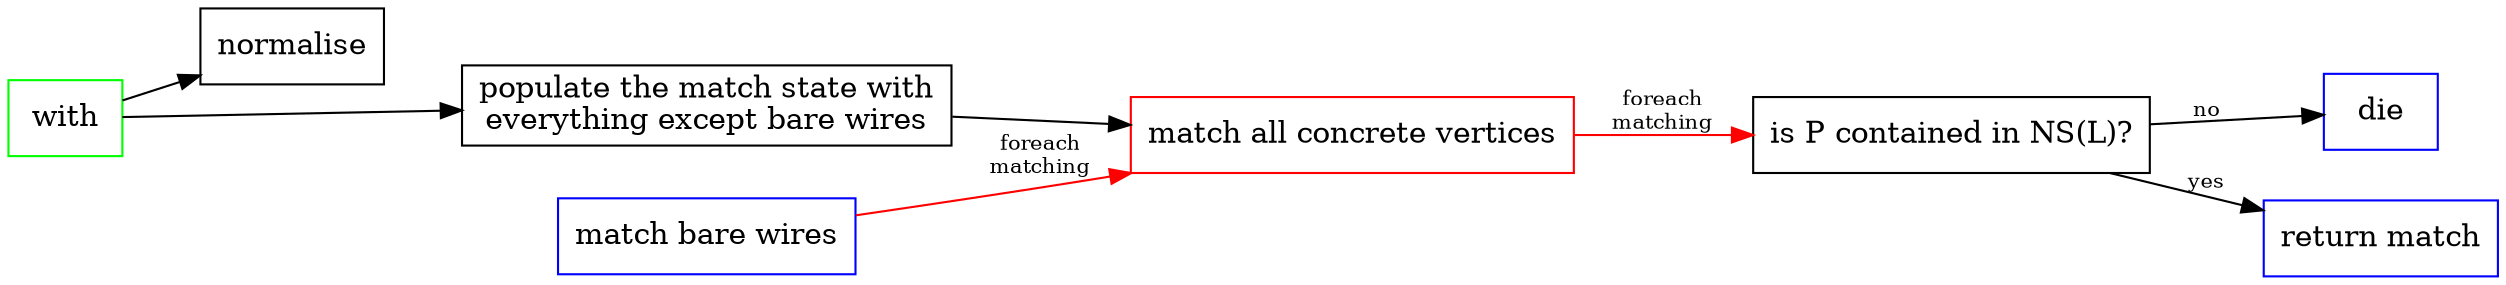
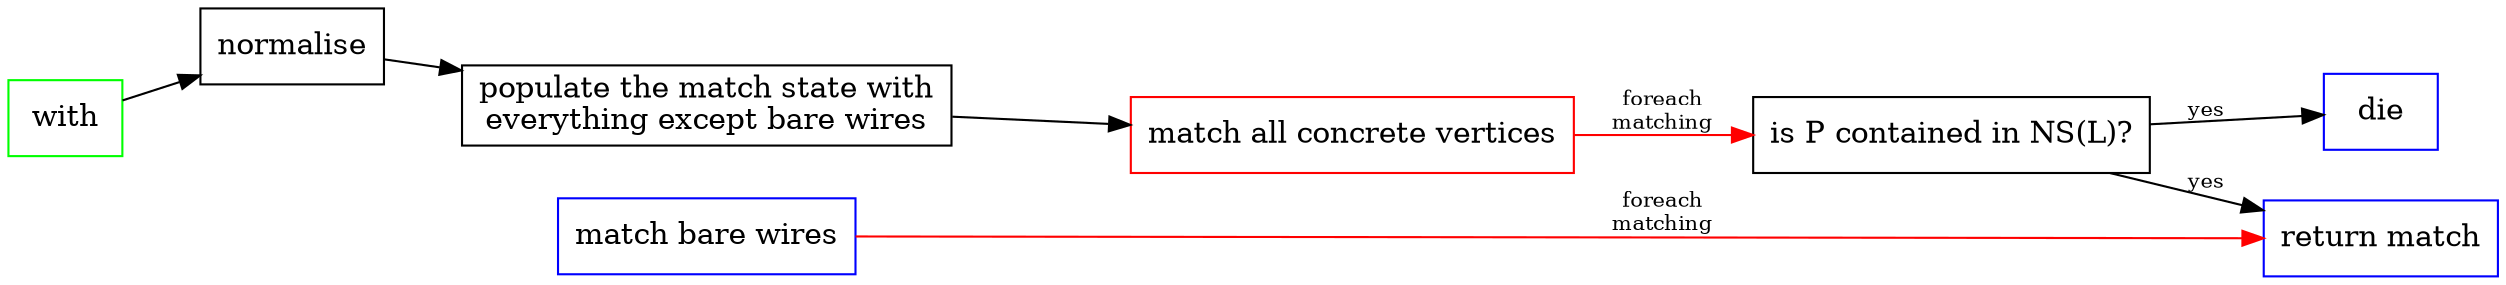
  digraph {
    rankdir=LR
    node [shape=box]
    edge [fontsize=10]
    n1 [color=green label=with]
    n2 [label=normalise]
    n3 [label="populate the match state with\neverything except bare wires"]
    n4 [color=red label="match all concrete vertices"]
    n5 [label="is P contained in NS(L)?"]
    n6 [color=blue label=die]
    n7 [color=blue label="return match"]
    n8 [color=blue label="match bare wires"]
    n1 -> n2
-   n1 -> n3
+   n2 -> n3
    n3 -> n4
    n4 -> n5 [color=red label="foreach\nmatching"]
-   n5 -> n6 [label=no]
+   n5 -> n6 [label=yes]
    n5 -> n7 [label=yes]
-   n8 -> n4 [color=red label="foreach\nmatching"]
+   n8 -> n7 [color=red label="foreach\nmatching"]
  }
